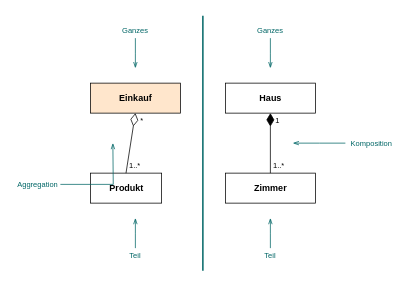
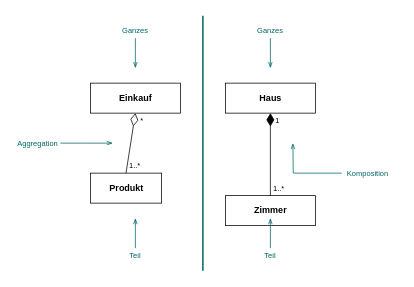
  <mxCell id="0" />
  <mxCell id="1" parent="0" />
- <mxCell id="2" value="&lt;b&gt;Einkauf&lt;/b&gt;" style="html=1;fontStyle=0;fillColor=#ffe6cc;" vertex="1" parent="1"><mxGeometry x="120" y="110" width="120" height="40" as="geometry" /></mxCell>
+ <mxCell id="2" value="&lt;b&gt;Einkauf&lt;/b&gt;" style="html=1;fontStyle=0" vertex="1" parent="1"><mxGeometry x="120" y="110" width="120" height="40" as="geometry" /></mxCell>
  <mxCell id="3" value="&lt;b&gt;Produkt&lt;/b&gt;" style="html=1;fontStyle=0" vertex="1" parent="1"><mxGeometry x="120" y="230" width="95" height="40" as="geometry" /></mxCell>
  <mxCell id="4" value="" style="endArrow=diamondThin;html=1;endFill=0;verticalAlign=bottom;exitX=0.5;exitY=0;exitDx=0;exitDy=0;endSize=15;" edge="1" parent="1" source="3"><mxGeometry relative="1" as="geometry"><mxPoint x="290" y="130" as="sourcePoint" /><mxPoint x="180" y="150" as="targetPoint" /></mxGeometry></mxCell>
  <mxCell id="5" value="&lt;sub&gt;&lt;font style=&quot;font-size: 9px;&quot;&gt;&lt;font style=&quot;font-size: 10px;&quot;&gt;1..&lt;/font&gt;&lt;/font&gt;&lt;font style=&quot;font-size: 9px;&quot;&gt;&lt;font style=&quot;font-size: 10px;&quot;&gt;*&lt;/font&gt;&lt;/font&gt;&lt;/sub&gt;" style="resizable=0;html=1;align=left;verticalAlign=bottom;labelBackgroundColor=none;fontSize=10;spacingTop=0;spacingLeft=4;spacing=0;spacingBottom=4;" connectable="0" vertex="1" parent="4"><mxGeometry x="-1" relative="1" as="geometry" /></mxCell>
  <mxCell id="6" value="&lt;sub&gt;&lt;font style=&quot;font-size: 9px;&quot;&gt;&lt;font style=&quot;font-size: 10px;&quot;&gt;*&lt;/font&gt;&lt;/font&gt;&lt;/sub&gt;" style="resizable=0;html=1;align=left;verticalAlign=top;labelBackgroundColor=none;fontSize=10;spacingLeft=7;spacing=0;spacingBottom=0;spacingRight=0;spacingTop=-4;" connectable="0" vertex="1" parent="4"><mxGeometry x="1" relative="1" as="geometry" /></mxCell>
  <mxCell id="7" style="edgeStyle=orthogonalEdgeStyle;rounded=0;orthogonalLoop=1;jettySize=auto;html=1;fontSize=10;endArrow=openThin;endFill=0;endSize=6;strokeWidth=1;strokeColor=#006666;" edge="1" parent="1" source="8"><mxGeometry relative="1" as="geometry"><mxPoint x="180" y="90" as="targetPoint" /></mxGeometry></mxCell>
  <mxCell id="8" value="Ganzes" style="text;html=1;strokeColor=none;fillColor=none;align=center;verticalAlign=middle;whiteSpace=wrap;rounded=0;fontSize=10;fontColor=#006666;" vertex="1" parent="1"><mxGeometry x="150" y="30" width="60" height="20" as="geometry" /></mxCell>
  <mxCell id="9" style="edgeStyle=orthogonalEdgeStyle;rounded=0;orthogonalLoop=1;jettySize=auto;html=1;strokeWidth=1;fontSize=10;endArrow=openThin;endFill=0;endSize=6;strokeColor=#006666;" edge="1" parent="1" source="10"><mxGeometry relative="1" as="geometry"><mxPoint x="150" y="190" as="targetPoint" /></mxGeometry></mxCell>
- <mxCell id="10" value="Aggregation" style="text;html=1;strokeColor=none;fillColor=none;align=center;verticalAlign=middle;whiteSpace=wrap;rounded=0;fontSize=10;fontColor=#006666;" vertex="1" parent="1"><mxGeometry x="20" y="235" width="60" height="20" as="geometry" /></mxCell>
+ <mxCell id="10" value="Aggregation" style="text;html=1;strokeColor=none;fillColor=none;align=center;verticalAlign=middle;whiteSpace=wrap;rounded=0;fontSize=10;fontColor=#006666;" vertex="1" parent="1"><mxGeometry x="20" y="180" width="60" height="20" as="geometry" /></mxCell>
  <mxCell id="11" style="edgeStyle=orthogonalEdgeStyle;rounded=0;orthogonalLoop=1;jettySize=auto;html=1;strokeWidth=1;fontSize=10;endArrow=openThin;endFill=0;endSize=6;strokeColor=#006666;" edge="1" parent="1" source="12"><mxGeometry relative="1" as="geometry"><mxPoint x="180" y="290" as="targetPoint" /></mxGeometry></mxCell>
  <mxCell id="12" value="Teil" style="text;html=1;strokeColor=none;fillColor=none;align=center;verticalAlign=middle;whiteSpace=wrap;rounded=0;fontSize=10;fontColor=#006666;" vertex="1" parent="1"><mxGeometry x="150" y="330" width="60" height="20" as="geometry" /></mxCell>
  <mxCell id="13" value="&lt;b&gt;Haus&lt;/b&gt;" style="html=1;fontStyle=0" vertex="1" parent="1"><mxGeometry x="300" y="110" width="120" height="40" as="geometry" /></mxCell>
- <mxCell id="14" value="&lt;b&gt;Zimmer&lt;/b&gt;" style="html=1;fontStyle=0" vertex="1" parent="1"><mxGeometry x="300" y="230" width="120" height="40" as="geometry" /></mxCell>
+ <mxCell id="14" value="&lt;b&gt;Zimmer&lt;/b&gt;" style="html=1;fontStyle=0" vertex="1" parent="1"><mxGeometry x="300" y="260" width="120" height="40" as="geometry" /></mxCell>
  <mxCell id="15" value="" style="endArrow=diamondThin;html=1;endFill=1;verticalAlign=bottom;exitX=0.5;exitY=0;exitDx=0;exitDy=0;endSize=15;" edge="1" parent="1" source="14"><mxGeometry relative="1" as="geometry"><mxPoint x="470" y="130" as="sourcePoint" /><mxPoint x="360" y="150" as="targetPoint" /></mxGeometry></mxCell>
  <mxCell id="16" value="&lt;sub&gt;&lt;font style=&quot;font-size: 9px;&quot;&gt;&lt;font style=&quot;font-size: 10px;&quot;&gt;1..&lt;/font&gt;&lt;/font&gt;&lt;font style=&quot;font-size: 9px;&quot;&gt;&lt;font style=&quot;font-size: 10px;&quot;&gt;*&lt;/font&gt;&lt;/font&gt;&lt;/sub&gt;" style="resizable=0;html=1;align=left;verticalAlign=bottom;labelBackgroundColor=none;fontSize=10;spacingTop=0;spacingLeft=4;spacing=0;spacingBottom=4;" connectable="0" vertex="1" parent="15"><mxGeometry x="-1" relative="1" as="geometry" /></mxCell>
  <mxCell id="17" value="1" style="resizable=0;html=1;align=left;verticalAlign=top;labelBackgroundColor=none;fontSize=10;spacingLeft=7;spacing=0;spacingBottom=0;spacingRight=0;spacingTop=-1;" connectable="0" vertex="1" parent="15"><mxGeometry x="1" relative="1" as="geometry" /></mxCell>
  <mxCell id="18" style="edgeStyle=orthogonalEdgeStyle;rounded=0;orthogonalLoop=1;jettySize=auto;html=1;fontSize=10;endArrow=openThin;endFill=0;endSize=6;strokeWidth=1;strokeColor=#006666;" edge="1" parent="1" source="19"><mxGeometry relative="1" as="geometry"><mxPoint x="360" y="90" as="targetPoint" /></mxGeometry></mxCell>
  <mxCell id="19" value="Ganzes" style="text;html=1;strokeColor=none;fillColor=none;align=center;verticalAlign=middle;whiteSpace=wrap;rounded=0;fontSize=10;fontColor=#006666;" vertex="1" parent="1"><mxGeometry x="330" y="30" width="60" height="20" as="geometry" /></mxCell>
  <mxCell id="20" style="edgeStyle=orthogonalEdgeStyle;rounded=0;orthogonalLoop=1;jettySize=auto;html=1;strokeWidth=1;fontSize=10;endArrow=openThin;endFill=0;endSize=6;strokeColor=#006666;" edge="1" parent="1" source="21"><mxGeometry relative="1" as="geometry"><mxPoint x="390" y="190" as="targetPoint" /></mxGeometry></mxCell>
- <mxCell id="21" value="Komposition" style="text;html=1;strokeColor=none;fillColor=none;align=center;verticalAlign=middle;whiteSpace=wrap;rounded=0;fontSize=10;fontColor=#006666;" vertex="1" parent="1"><mxGeometry x="460" y="180" width="70" height="20" as="geometry" /></mxCell>
+ <mxCell id="21" value="Komposition" style="text;html=1;strokeColor=none;fillColor=none;align=center;verticalAlign=middle;whiteSpace=wrap;rounded=0;fontSize=10;fontColor=#006666;" vertex="1" parent="1"><mxGeometry x="455" y="220" width="70" height="20" as="geometry" /></mxCell>
  <mxCell id="22" style="edgeStyle=orthogonalEdgeStyle;rounded=0;orthogonalLoop=1;jettySize=auto;html=1;strokeWidth=1;fontSize=10;endArrow=openThin;endFill=0;endSize=6;strokeColor=#006666;" edge="1" parent="1" source="23"><mxGeometry relative="1" as="geometry"><mxPoint x="360" y="290" as="targetPoint" /></mxGeometry></mxCell>
  <mxCell id="23" value="Teil" style="text;html=1;strokeColor=none;fillColor=none;align=center;verticalAlign=middle;whiteSpace=wrap;rounded=0;fontSize=10;fontColor=#006666;" vertex="1" parent="1"><mxGeometry x="330" y="330" width="60" height="20" as="geometry" /></mxCell>
  <mxCell id="24" value="" style="endArrow=none;html=1;rounded=0;strokeColor=#006666;strokeWidth=2;" edge="1" parent="1"><mxGeometry width="50" height="50" relative="1" as="geometry"><mxPoint x="270" y="360" as="sourcePoint" /><mxPoint x="270" y="20" as="targetPoint" /></mxGeometry></mxCell>
